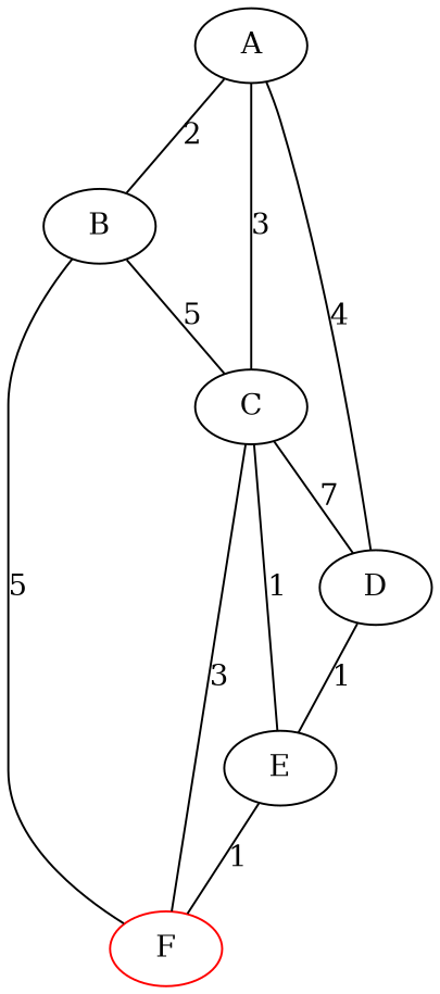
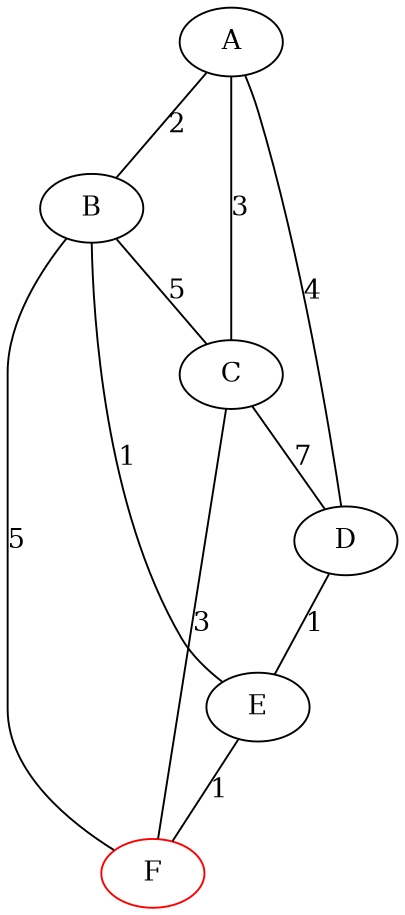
  digraph {
    edge [arrowhead=none]
    F [color=red]
    E
    D
    C
    B
    A
    E -> F [label=1]
    D -> E [label=1]
    C -> F [label=3]
-   C -> E [label=1]
+   B -> E [label=1]
    C -> D [label=7]
    B -> F [label=5]
    B -> C [label=5]
    A -> D [label=4]
    A -> C [label=3]
    A -> B [label=2]
  }
